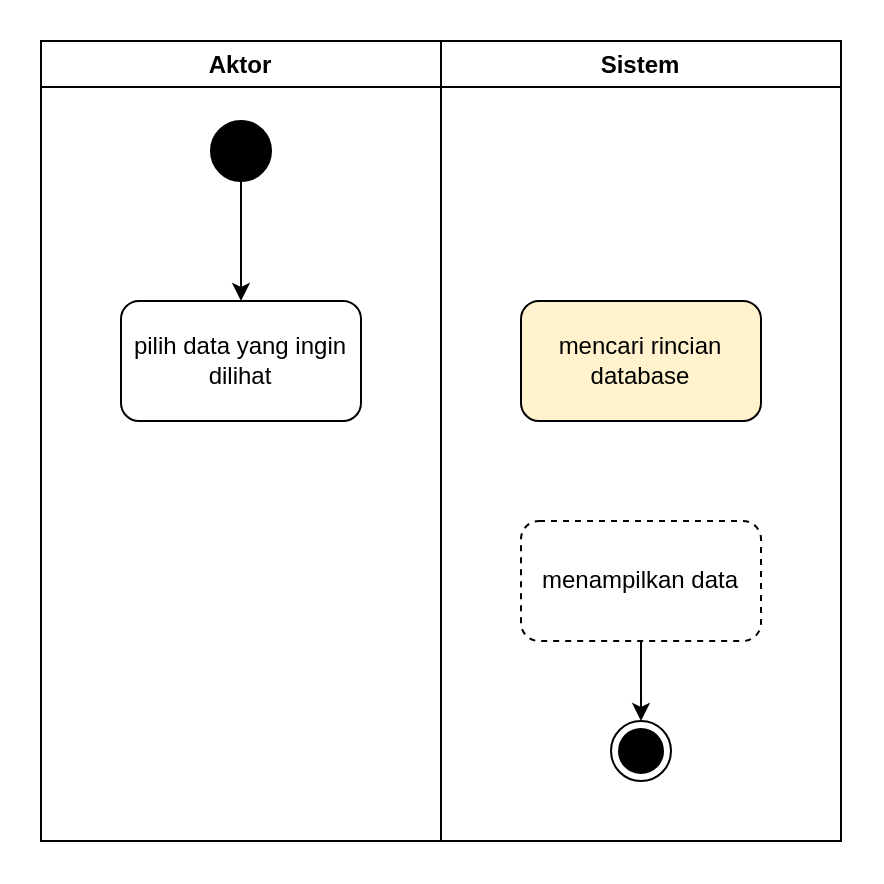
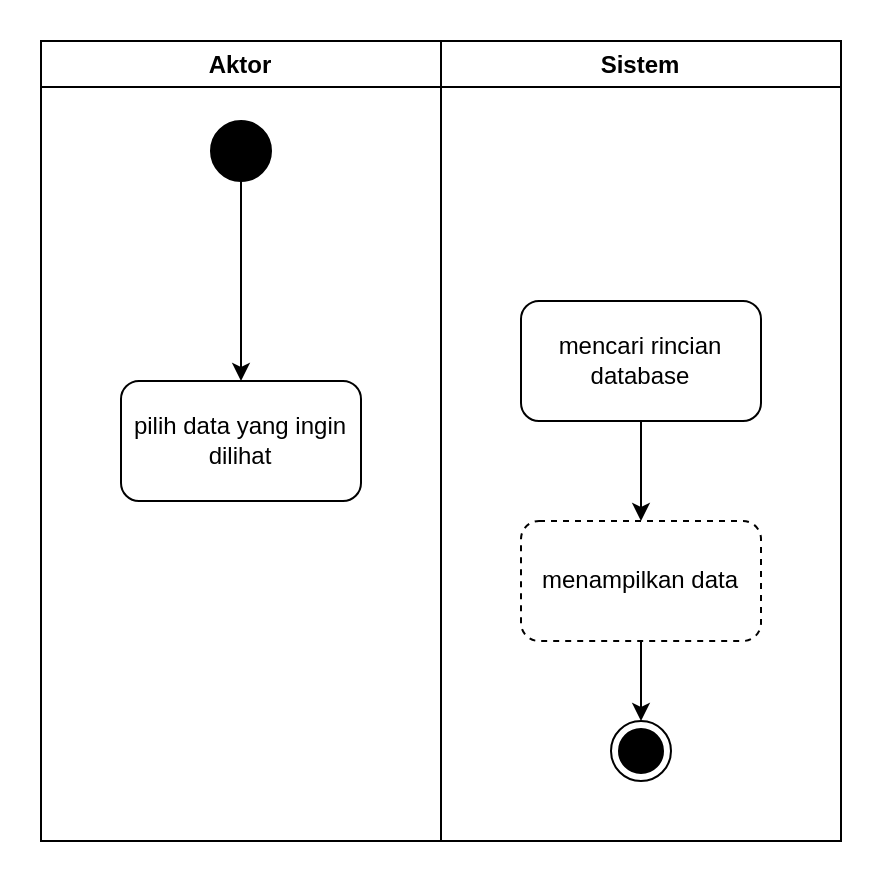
  <mxCell id="0" />
  <mxCell id="1" parent="0" />
  <mxCell id="2" value="Aktor" style="swimlane;" vertex="1" parent="1"><mxGeometry x="20" y="20" width="200" height="400" as="geometry" /></mxCell>
  <mxCell id="3" value="" style="edgeStyle=orthogonalEdgeStyle;rounded=0;orthogonalLoop=1;jettySize=auto;html=1;" edge="1" parent="2" source="4" target="5"><mxGeometry relative="1" as="geometry" /></mxCell>
  <mxCell id="4" value="" style="ellipse;whiteSpace=wrap;html=1;aspect=fixed;fillColor=#000000;" vertex="1" parent="2"><mxGeometry x="85" y="40" width="30" height="30" as="geometry" /></mxCell>
- <mxCell id="5" value="pilih data yang ingin dilihat" style="rounded=1;whiteSpace=wrap;html=1;fillColor=#FFFFFF;" vertex="1" parent="2"><mxGeometry x="40" y="130" width="120" height="60" as="geometry" /></mxCell>
+ <mxCell id="5" value="pilih data yang ingin dilihat" style="rounded=1;whiteSpace=wrap;html=1;fillColor=#FFFFFF;" vertex="1" parent="2"><mxGeometry x="40" y="170" width="120" height="60" as="geometry" /></mxCell>
  <mxCell id="6" value="Sistem" style="swimlane;" vertex="1" parent="1"><mxGeometry x="220" y="20" width="200" height="400" as="geometry" /></mxCell>
- <mxCell id="8" value="mencari rincian database" style="rounded=1;whiteSpace=wrap;html=1;fillColor=#fff2cc;" vertex="1" parent="6"><mxGeometry x="40" y="130" width="120" height="60" as="geometry" /></mxCell>
+ <mxCell id="7" value="" style="edgeStyle=orthogonalEdgeStyle;rounded=0;orthogonalLoop=1;jettySize=auto;html=1;" edge="1" parent="6" source="8" target="10"><mxGeometry relative="1" as="geometry" /></mxCell>
+ <mxCell id="8" value="mencari rincian database" style="rounded=1;whiteSpace=wrap;html=1;fillColor=#FFFFFF;" vertex="1" parent="6"><mxGeometry x="40" y="130" width="120" height="60" as="geometry" /></mxCell>
  <mxCell id="9" value="" style="edgeStyle=orthogonalEdgeStyle;rounded=0;orthogonalLoop=1;jettySize=auto;html=1;" edge="1" parent="6" source="10" target="11"><mxGeometry relative="1" as="geometry" /></mxCell>
  <mxCell id="10" value="menampilkan data" style="rounded=1;whiteSpace=wrap;html=1;fillColor=#FFFFFF;dashed=1;" vertex="1" parent="6"><mxGeometry x="40" y="240" width="120" height="60" as="geometry" /></mxCell>
  <mxCell id="11" value="" style="ellipse;html=1;shape=endState;fillColor=#000000;strokeColor=#000000;" vertex="1" parent="6"><mxGeometry x="85" y="340" width="30" height="30" as="geometry" /></mxCell>
